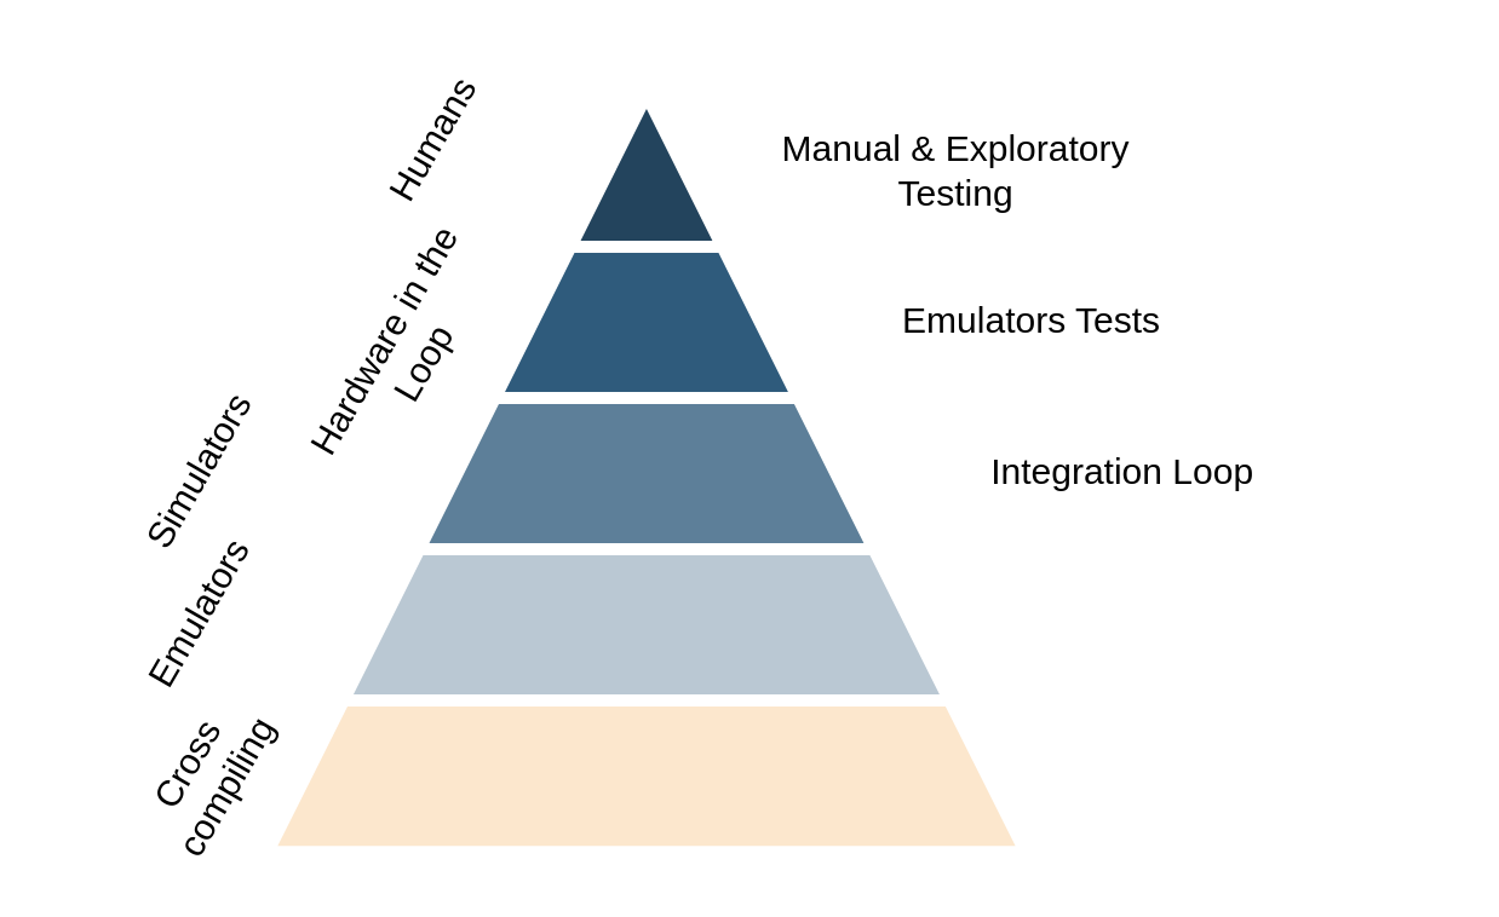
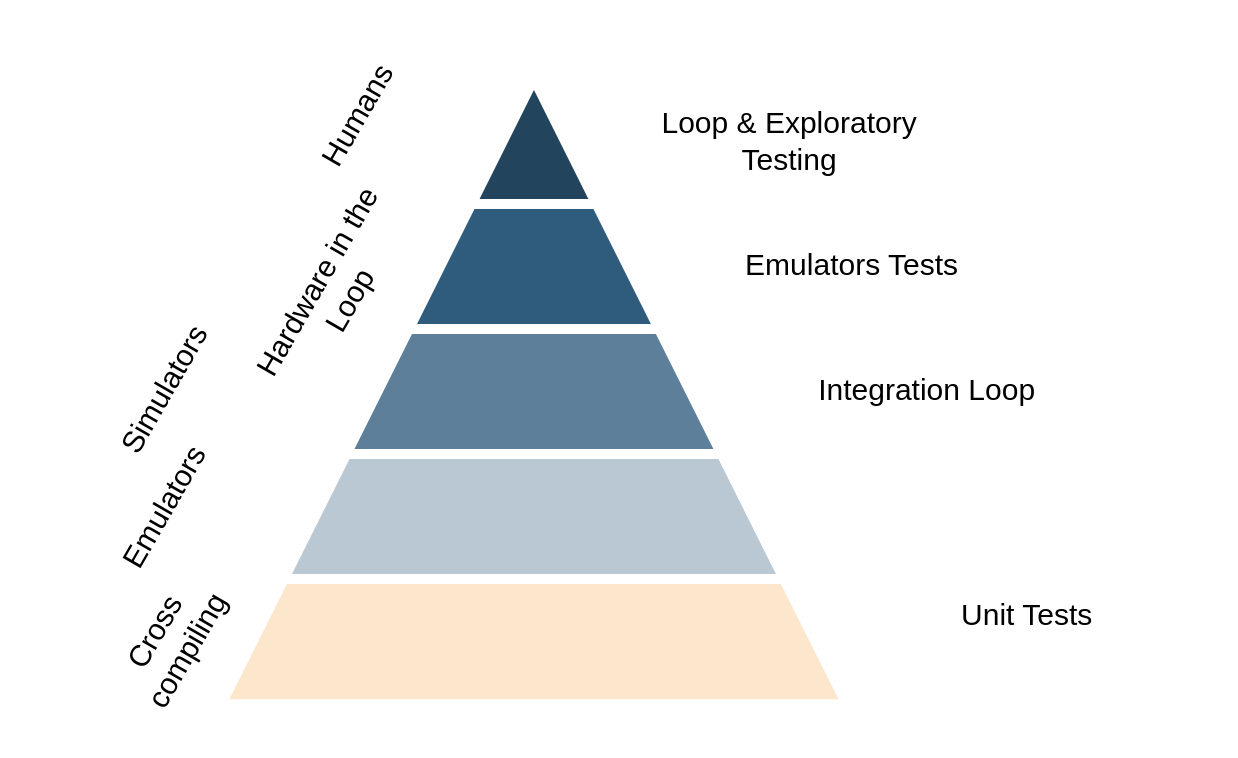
  <mxCell id="0" />
  <mxCell id="1" parent="0" />
  <mxCell id="2" value="" style="triangle;direction=north;html=1;strokeWidth=4;fillColor=#FCE7CD;strokeColor=#ffffff;shadow=0;fontSize=10;fontColor=#FFFFFF;align=center;fontStyle=0;whiteSpace=wrap;spacing=10;" parent="1" vertex="1"><mxGeometry x="88" y="20" width="250" height="250" as="geometry" /></mxCell>
  <mxCell id="3" value="" style="triangle;direction=north;html=1;strokeWidth=4;fillColor=#BAC8D3;strokeColor=#ffffff;shadow=0;fontSize=10;fontColor=#FFFFFF;align=center;fontStyle=0;whiteSpace=wrap;spacing=10;" parent="1" vertex="1"><mxGeometry x="113" y="20" width="200" height="200" as="geometry" /></mxCell>
  <mxCell id="4" value="" style="triangle;direction=north;html=1;strokeWidth=4;fillColor=#5D7F99;strokeColor=#ffffff;shadow=0;fontSize=10;fontColor=#FFFFFF;align=center;fontStyle=0;whiteSpace=wrap;spacing=10;" parent="1" vertex="1"><mxGeometry x="138" y="20" width="150" height="150" as="geometry" /></mxCell>
  <mxCell id="5" value="" style="triangle;direction=north;html=1;strokeWidth=4;fillColor=#2F5B7C;strokeColor=#ffffff;shadow=0;fontSize=10;fontColor=#FFFFFF;align=center;fontStyle=0;whiteSpace=wrap;spacing=10;" parent="1" vertex="1"><mxGeometry x="163" y="20" width="100" height="100" as="geometry" /></mxCell>
  <mxCell id="6" value="" style="triangle;direction=north;html=1;strokeWidth=4;fillColor=#23445D;strokeColor=#ffffff;shadow=0;fontSize=10;fontColor=#FFFFFF;align=center;fontStyle=0;whiteSpace=wrap;spacing=10;" parent="1" vertex="1"><mxGeometry x="188" y="20" width="50" height="50" as="geometry" /></mxCell>
- <mxCell id="7" value="Manual &amp;amp; Exploratory Testing" style="text;html=1;strokeColor=none;fillColor=none;align=center;verticalAlign=middle;whiteSpace=wrap;rounded=0;" parent="1" vertex="1"><mxGeometry x="253" y="30" width="125" height="30" as="geometry" /></mxCell>
+ <mxCell id="7" value="Loop &amp;amp; Exploratory Testing" style="text;html=1;strokeColor=none;fillColor=none;align=center;verticalAlign=middle;whiteSpace=wrap;rounded=0;" parent="1" vertex="1"><mxGeometry x="253" y="30" width="125" height="30" as="geometry" /></mxCell>
  <mxCell id="8" value="Emulators Tests" style="text;html=1;strokeColor=none;fillColor=none;align=center;verticalAlign=middle;whiteSpace=wrap;rounded=0;" parent="1" vertex="1"><mxGeometry x="278" y="80" width="125" height="30" as="geometry" /></mxCell>
  <mxCell id="9" value="Integration Loop" style="text;html=1;strokeColor=none;fillColor=none;align=center;verticalAlign=middle;whiteSpace=wrap;rounded=0;" parent="1" vertex="1"><mxGeometry x="308" y="130" width="125" height="30" as="geometry" /></mxCell>
+ <mxCell id="10" value="Unit Tests" style="text;html=1;strokeColor=none;fillColor=none;align=center;verticalAlign=middle;whiteSpace=wrap;rounded=0;" parent="1" vertex="1"><mxGeometry x="348" y="220" width="125" height="30" as="geometry" /></mxCell>
  <mxCell id="11" value="Cross compiling" style="text;html=1;strokeColor=none;fillColor=none;align=center;verticalAlign=middle;whiteSpace=wrap;rounded=0;rotation=-60;" parent="1" vertex="1"><mxGeometry x="38" y="230" width="60" height="30" as="geometry" /></mxCell>
  <mxCell id="12" value="Emulators" style="text;html=1;strokeColor=none;fillColor=none;align=center;verticalAlign=middle;whiteSpace=wrap;rounded=0;rotation=-60;" parent="1" vertex="1"><mxGeometry x="20.5" y="177.01" width="90" height="30" as="geometry" /></mxCell>
  <mxCell id="13" value="Simulators" style="text;html=1;strokeColor=none;fillColor=none;align=center;verticalAlign=middle;whiteSpace=wrap;rounded=0;rotation=-60;" parent="1" vertex="1"><mxGeometry x="20.5" y="130" width="90" height="30" as="geometry" /></mxCell>
  <mxCell id="14" value="Hardware in the Loop" style="text;html=1;strokeColor=none;fillColor=none;align=center;verticalAlign=middle;whiteSpace=wrap;rounded=0;rotation=-60;" parent="1" vertex="1"><mxGeometry x="88" y="90" width="90" height="30" as="geometry" /></mxCell>
  <mxCell id="15" value="Humans" style="text;html=1;strokeColor=none;fillColor=none;align=center;verticalAlign=middle;whiteSpace=wrap;rounded=0;rotation=-60;" vertex="1" parent="1"><mxGeometry x="98" y="20" width="90" height="30" as="geometry" /></mxCell>
